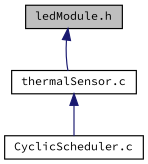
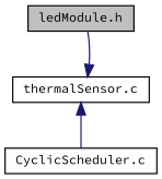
  digraph {
    fontname="Source Code Pro"
    node [color=black fillcolor=white fontname="Source Code Pro" fontsize=10 shape=record style=filled]
    edge [color=midnightblue dir=back fontname="Source Code Pro" fontsize=10 labelfontname=Helvetica labelfontsize=10 style=solid]
    n1 [fillcolor=grey75 fontcolor=black height=0.2 label="ledModule.h" width=0.4]
    n2 [height=0.2 label="thermalSensor.c" width=0.4]
    n3 [height=0.2 label="CyclicScheduler.c" width=0.4]
-   n1 -> n2
+   n2 -> n1
    n2 -> n3
  }
